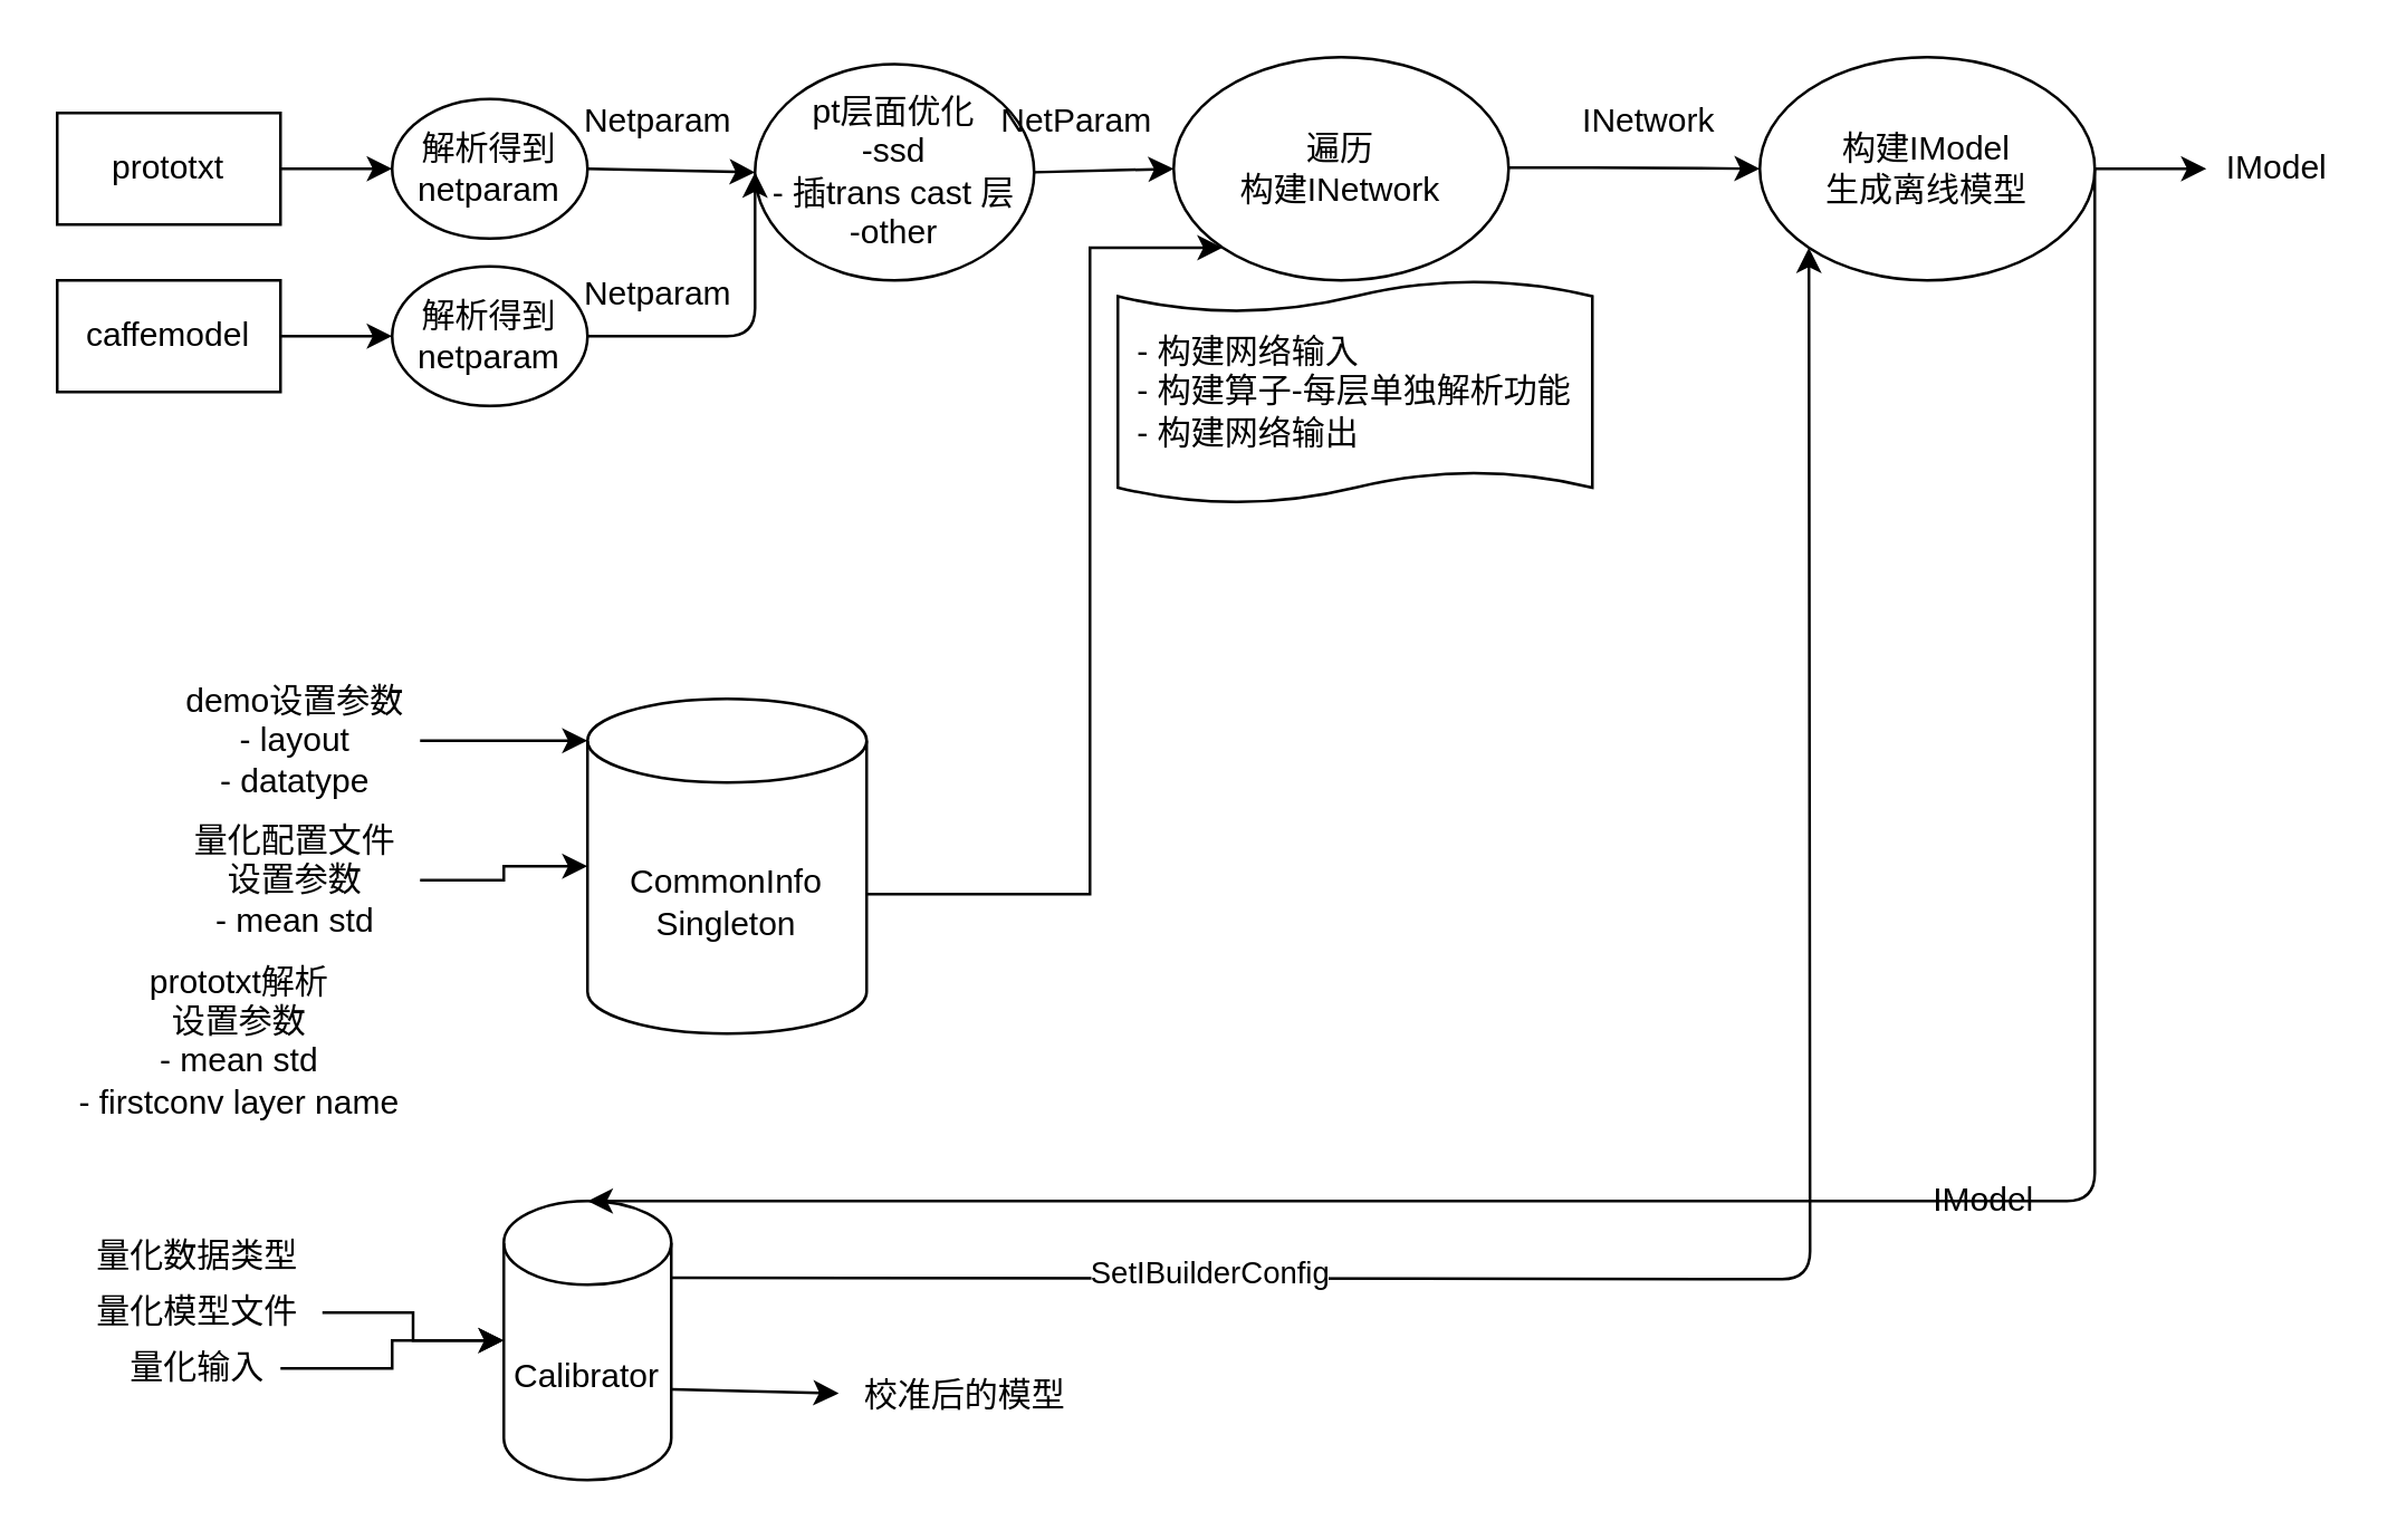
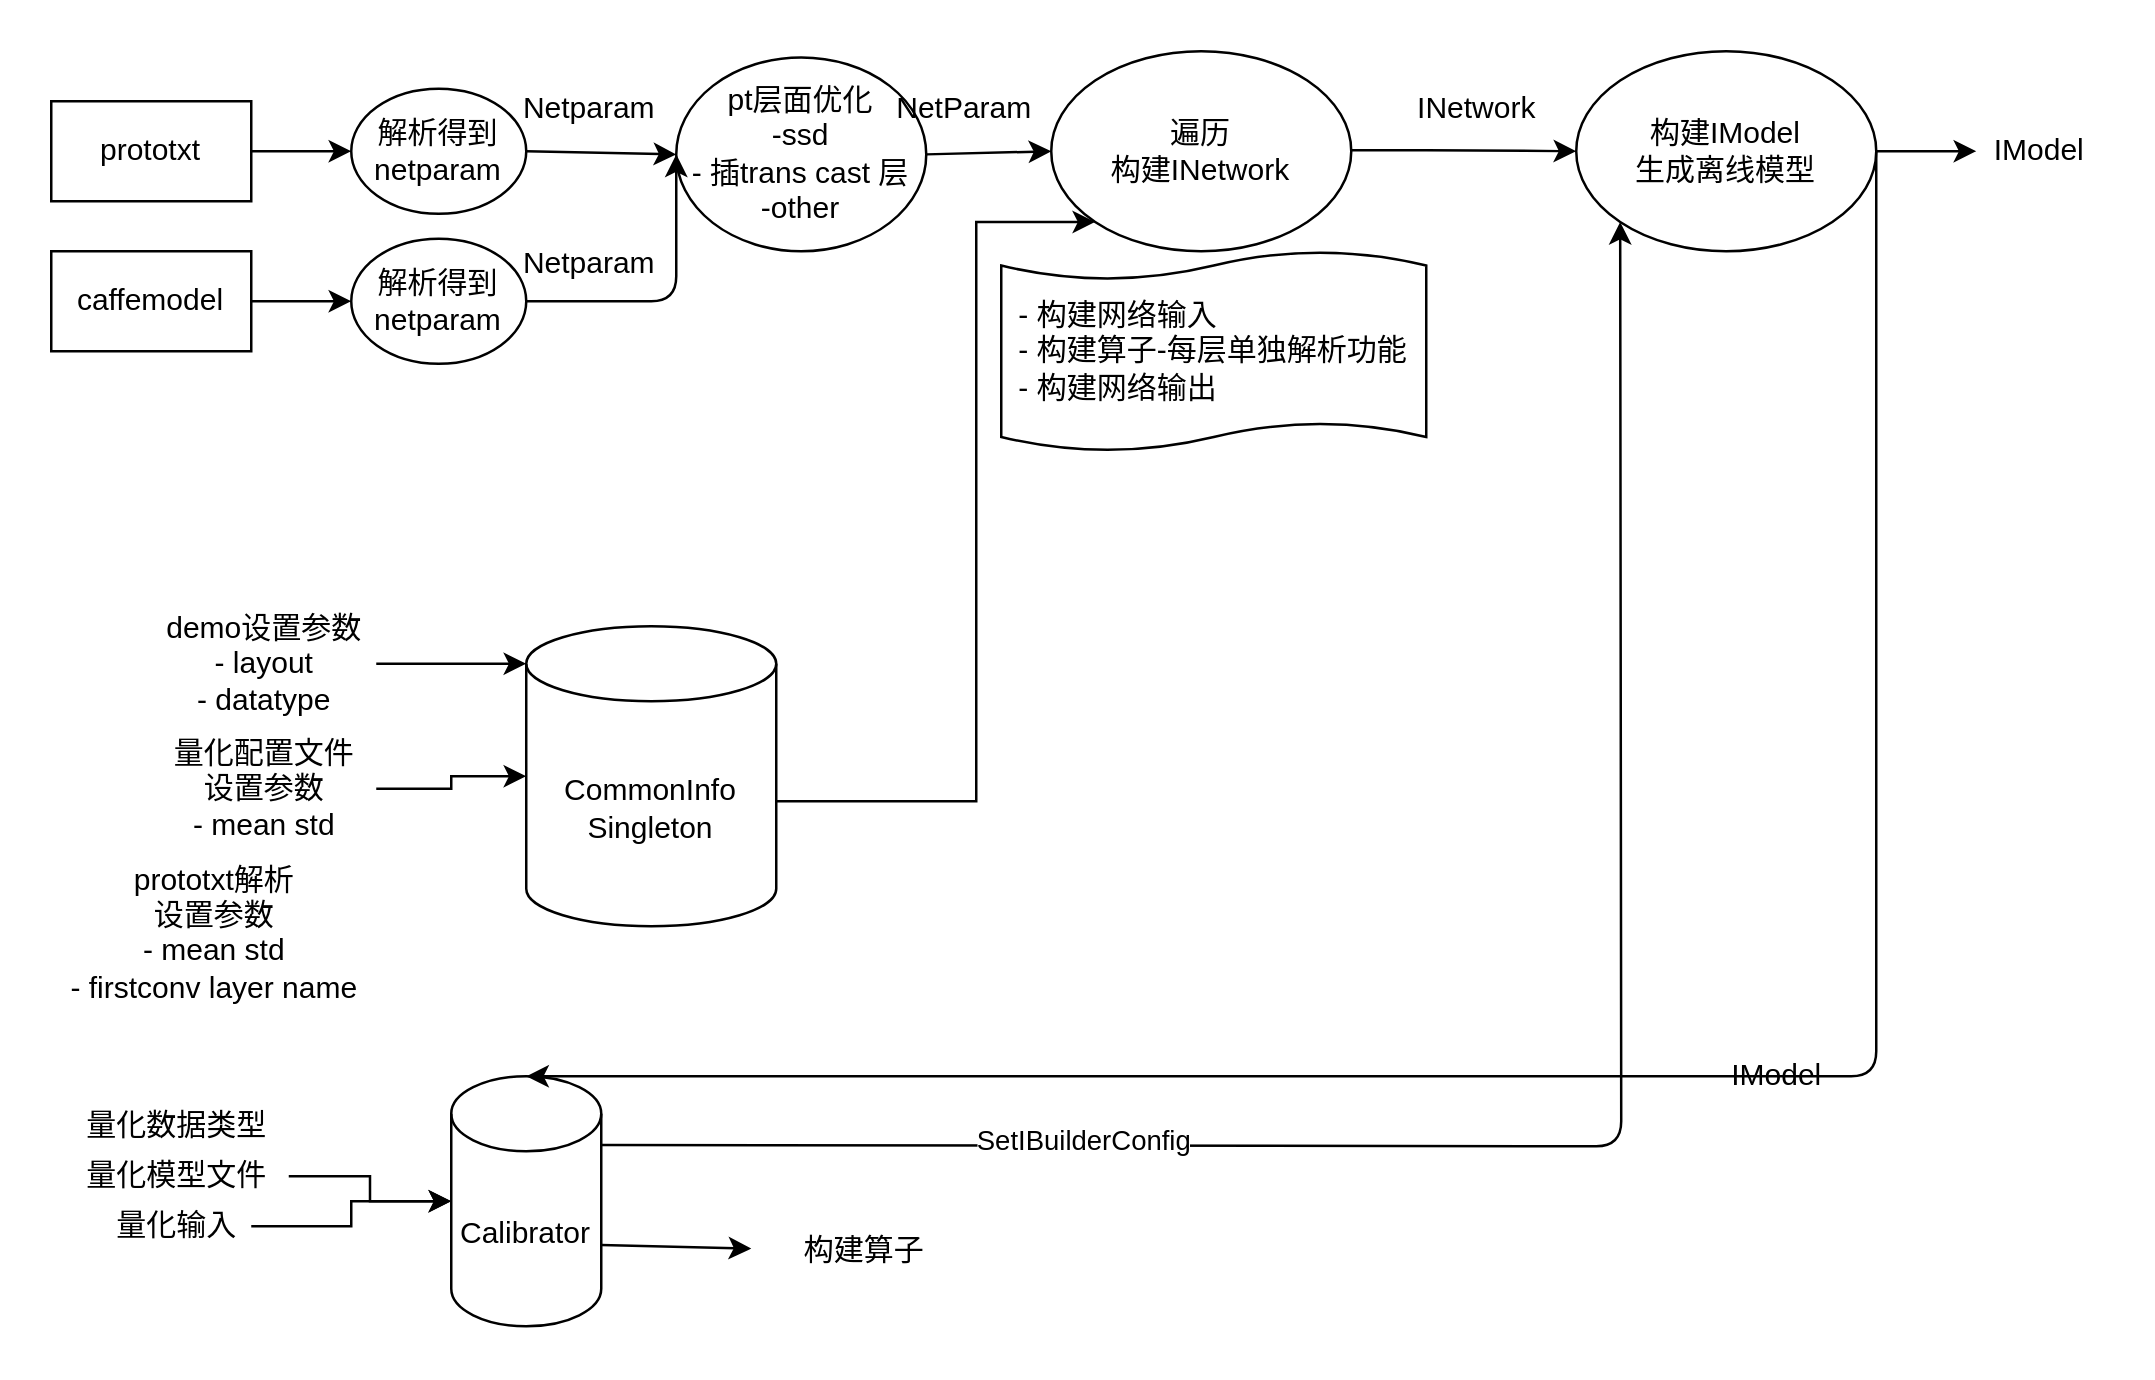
  <mxCell id="0" />
  <mxCell id="1" parent="0" />
  <mxCell id="2" value="prototxt" style="rounded=0;whiteSpace=wrap;html=1;" parent="1" vertex="1"><mxGeometry y="40" width="80" height="40" as="geometry" x="20" /></mxCell>
  <mxCell id="3" value="caffemodel" style="rounded=0;whiteSpace=wrap;html=1;" parent="1" vertex="1"><mxGeometry y="100" width="80" height="40" as="geometry" x="20" /></mxCell>
  <mxCell id="4" value="" style="endArrow=classic;html=1;exitX=1;exitY=0.5;exitDx=0;exitDy=0;" parent="1" source="3" edge="1"><mxGeometry width="50" height="50" relative="1" as="geometry"><mxPoint x="140" y="160" as="sourcePoint" /><mxPoint x="140" y="120" as="targetPoint" /></mxGeometry></mxCell>
  <mxCell id="5" value="pt层面优化&lt;br&gt;&lt;div&gt;-ssd&lt;/div&gt;&lt;div&gt;- 插trans cast 层&lt;br&gt;&lt;/div&gt;-other" style="ellipse;whiteSpace=wrap;html=1;" parent="1" vertex="1"><mxGeometry x="270" y="22.5" width="100" height="77.5" as="geometry" /></mxCell>
  <mxCell id="6" value="" style="endArrow=classic;html=1;exitX=1;exitY=0.5;exitDx=0;exitDy=0;" parent="1" source="2" edge="1"><mxGeometry width="50" height="50" relative="1" as="geometry"><mxPoint x="50" y="220" as="sourcePoint" /><mxPoint x="140" y="60" as="targetPoint" /><Array as="points" /></mxGeometry></mxCell>
  <mxCell id="7" value="" style="endArrow=classic;html=1;exitX=1;exitY=0.5;exitDx=0;exitDy=0;entryX=0;entryY=0.5;entryDx=0;entryDy=0;" parent="1" target="5" edge="1"><mxGeometry width="50" height="50" relative="1" as="geometry"><mxPoint x="210" y="60" as="sourcePoint" /><mxPoint x="250" y="60" as="targetPoint" /><Array as="points" /></mxGeometry></mxCell>
  <mxCell id="8" value="解析得到netparam" style="ellipse;whiteSpace=wrap;html=1;" parent="1" vertex="1"><mxGeometry x="140" y="35" width="70" height="50" as="geometry" /></mxCell>
  <mxCell id="9" value="解析得到netparam" style="ellipse;whiteSpace=wrap;html=1;" parent="1" vertex="1"><mxGeometry x="140" y="95" width="70" height="50" as="geometry" /></mxCell>
  <mxCell id="10" value="" style="endArrow=classic;html=1;exitX=1;exitY=0.5;exitDx=0;exitDy=0;entryX=0;entryY=0.5;entryDx=0;entryDy=0;" parent="1" source="9" target="5" edge="1"><mxGeometry width="50" height="50" relative="1" as="geometry"><mxPoint x="230" y="200" as="sourcePoint" /><mxPoint x="280" y="150" as="targetPoint" /><Array as="points"><mxPoint x="270" y="120" /></Array></mxGeometry></mxCell>
  <mxCell id="11" value="" style="endArrow=classic;html=1;exitX=1;exitY=0.5;exitDx=0;exitDy=0;entryX=0;entryY=0.5;entryDx=0;entryDy=0;" parent="1" source="5" target="12" edge="1"><mxGeometry width="50" height="50" relative="1" as="geometry"><mxPoint x="350" y="180" as="sourcePoint" /><mxPoint x="400" y="60" as="targetPoint" /></mxGeometry></mxCell>
  <mxCell id="12" value="遍历&lt;br&gt;构建INetwork" style="ellipse;whiteSpace=wrap;html=1;" parent="1" vertex="1"><mxGeometry x="420" y="20" width="120" height="80" as="geometry" /></mxCell>
  <mxCell id="13" value="&lt;div align=&quot;left&quot;&gt;&lt;span&gt;- 构建网络输入&lt;/span&gt;&lt;br&gt;&lt;span&gt;- 构建算子-每层单独解析功能&lt;/span&gt;&lt;br&gt;&lt;span&gt;- 构建网络输出&lt;/span&gt;&lt;/div&gt;" style="shape=tape;whiteSpace=wrap;html=1;size=0.143;" parent="1" vertex="1"><mxGeometry x="400" y="100" width="170" height="80" as="geometry" /></mxCell>
  <mxCell id="14" value="" style="endArrow=classic;html=1;exitX=1;exitY=0.5;exitDx=0;exitDy=0;entryX=0;entryY=0.5;entryDx=0;entryDy=0;" parent="1" target="20" edge="1"><mxGeometry width="50" height="50" relative="1" as="geometry"><mxPoint x="540" y="59.58" as="sourcePoint" /><mxPoint x="630" y="60" as="targetPoint" /><Array as="points"><mxPoint x="580" y="59.58" /></Array></mxGeometry></mxCell>
  <mxCell id="15" value="NetParam" style="text;html=1;align=center;verticalAlign=middle;resizable=0;points=[];autosize=1;" parent="1" vertex="1"><mxGeometry x="350" y="32.5" width="70" height="20" as="geometry" /></mxCell>
  <mxCell id="16" value="&lt;div&gt;INetwork&lt;/div&gt;" style="text;html=1;align=center;verticalAlign=middle;resizable=0;points=[];autosize=1;" parent="1" vertex="1"><mxGeometry x="560" y="32.5" width="60" height="20" as="geometry" /></mxCell>
  <mxCell id="17" value="Netparam" style="text;html=1;align=center;verticalAlign=middle;resizable=0;points=[];autosize=1;" parent="1" vertex="1"><mxGeometry x="200" y="32.5" width="70" height="20" as="geometry" /></mxCell>
  <mxCell id="18" value="Netparam" style="text;html=1;align=center;verticalAlign=middle;resizable=0;points=[];autosize=1;" parent="1" vertex="1"><mxGeometry x="200" y="95" width="70" height="20" as="geometry" /></mxCell>
  <mxCell id="19" value="" style="edgeStyle=orthogonalEdgeStyle;rounded=0;orthogonalLoop=1;jettySize=auto;html=1;" parent="1" source="20" target="21" edge="1"><mxGeometry relative="1" as="geometry"><mxPoint x="780" y="50" as="targetPoint" /></mxGeometry></mxCell>
  <mxCell id="20" value="&lt;div&gt;构建IModel&lt;/div&gt;&lt;div&gt;生成离线模型&lt;br&gt;&lt;/div&gt;" style="ellipse;whiteSpace=wrap;html=1;" parent="1" vertex="1"><mxGeometry x="630" y="20" width="120" height="80" as="geometry" /></mxCell>
  <mxCell id="21" value="&lt;div&gt;IModel&lt;/div&gt;" style="text;html=1;align=center;verticalAlign=middle;resizable=0;points=[];autosize=1;" parent="1" vertex="1"><mxGeometry x="790" y="50" width="50" height="20" as="geometry" /></mxCell>
  <mxCell id="22" style="edgeStyle=orthogonalEdgeStyle;rounded=0;orthogonalLoop=1;jettySize=auto;html=1;entryX=0;entryY=1;entryDx=0;entryDy=0;" edge="1" parent="1" source="23" target="12"><mxGeometry relative="1" as="geometry"><Array as="points"><mxPoint x="390" y="320" /><mxPoint x="390" y="88" /></Array></mxGeometry></mxCell>
  <mxCell id="23" value="&lt;div&gt;CommonInfo&lt;/div&gt;&lt;div&gt;Singleton&lt;br&gt;&lt;/div&gt;" style="shape=cylinder3;whiteSpace=wrap;html=1;boundedLbl=1;backgroundOutline=1;size=15;" vertex="1" parent="1"><mxGeometry x="210" y="250" width="100" height="120" as="geometry" /></mxCell>
  <mxCell id="24" value="" style="endArrow=classic;html=1;entryX=0;entryY=0;entryDx=0;entryDy=15;entryPerimeter=0;" edge="1" parent="1" source="25" target="23"><mxGeometry width="50" height="50" relative="1" as="geometry"><mxPoint x="160" y="265" as="sourcePoint" /><mxPoint x="200" y="270" as="targetPoint" /></mxGeometry></mxCell>
  <mxCell id="25" value="&lt;div&gt;demo设置参数&lt;/div&gt;&lt;div&gt;- layout&lt;/div&gt;&lt;div&gt;- datatype&lt;br&gt;&lt;/div&gt;" style="text;html=1;align=center;verticalAlign=middle;resizable=0;points=[];autosize=1;" vertex="1" parent="1"><mxGeometry x="60" y="240" width="90" height="50" as="geometry" /></mxCell>
  <mxCell id="26" value="" style="edgeStyle=orthogonalEdgeStyle;rounded=0;orthogonalLoop=1;jettySize=auto;html=1;" edge="1" parent="1" source="27" target="23"><mxGeometry relative="1" as="geometry" /></mxCell>
  <mxCell id="27" value="&lt;div&gt;量化配置文件&lt;/div&gt;&lt;div&gt;设置参数&lt;/div&gt;&lt;div&gt;- mean std&lt;br&gt;&lt;/div&gt;" style="text;html=1;align=center;verticalAlign=middle;resizable=0;points=[];autosize=1;" vertex="1" parent="1"><mxGeometry x="60" y="290" width="90" height="50" as="geometry" /></mxCell>
  <mxCell id="28" value="&lt;div&gt;prototxt解析&lt;/div&gt;&lt;div&gt;设置参数&lt;/div&gt;&lt;div&gt;- mean std&lt;/div&gt;&lt;div&gt;- firstconv layer name&lt;/div&gt;&lt;div&gt;&lt;br&gt;&lt;/div&gt;" style="text;html=1;align=center;verticalAlign=middle;resizable=0;points=[];autosize=1;" vertex="1" parent="1"><mxGeometry y="340" width="130" height="80" as="geometry" x="20" /></mxCell>
  <mxCell id="29" value="量化数据类型" style="text;html=1;align=center;verticalAlign=middle;resizable=0;points=[];autosize=1;" vertex="1" parent="1"><mxGeometry x="25" y="440" width="90" height="20" as="geometry" /></mxCell>
  <mxCell id="30" value="" style="edgeStyle=orthogonalEdgeStyle;rounded=0;orthogonalLoop=1;jettySize=auto;html=1;" edge="1" parent="1" source="31" target="34"><mxGeometry relative="1" as="geometry" /></mxCell>
  <mxCell id="31" value="量化模型文件" style="text;html=1;align=center;verticalAlign=middle;resizable=0;points=[];autosize=1;" vertex="1" parent="1"><mxGeometry x="25" y="460" width="90" height="20" as="geometry" /></mxCell>
  <mxCell id="32" value="" style="edgeStyle=orthogonalEdgeStyle;rounded=0;orthogonalLoop=1;jettySize=auto;html=1;" edge="1" parent="1" source="33" target="34"><mxGeometry relative="1" as="geometry" /></mxCell>
  <mxCell id="33" value="量化输入" style="text;html=1;align=center;verticalAlign=middle;resizable=0;points=[];autosize=1;" vertex="1" parent="1"><mxGeometry x="40" y="480" width="60" height="20" as="geometry" /></mxCell>
  <mxCell id="34" value="&lt;div&gt;Calibrator&lt;/div&gt;" style="shape=cylinder3;whiteSpace=wrap;html=1;boundedLbl=1;backgroundOutline=1;size=15;" vertex="1" parent="1"><mxGeometry x="180" y="430" width="60" height="100" as="geometry" /></mxCell>
  <mxCell id="35" value="" style="endArrow=classic;html=1;exitX=1;exitY=0;exitDx=0;exitDy=27.5;exitPerimeter=0;entryX=0;entryY=1;entryDx=0;entryDy=0;" edge="1" parent="1" source="34" target="20"><mxGeometry width="50" height="50" relative="1" as="geometry"><mxPoint x="410" y="310" as="sourcePoint" /><mxPoint x="460" y="260" as="targetPoint" /><Array as="points"><mxPoint x="648" y="458" /></Array></mxGeometry></mxCell>
  <mxCell id="36" value="SetIBuilderConfig" style="edgeLabel;html=1;align=center;verticalAlign=middle;resizable=0;points=[];" vertex="1" connectable="0" parent="35"><mxGeometry x="-0.506" y="2" relative="1" as="geometry"><mxPoint as="offset" /></mxGeometry></mxCell>
  <mxCell id="37" value="" style="endArrow=classic;html=1;entryX=0.5;entryY=0;entryDx=0;entryDy=0;entryPerimeter=0;exitX=1;exitY=0.5;exitDx=0;exitDy=0;" edge="1" parent="1" source="20" target="34"><mxGeometry width="50" height="50" relative="1" as="geometry"><mxPoint x="710" y="300" as="sourcePoint" /><mxPoint x="760" y="250" as="targetPoint" /><Array as="points"><mxPoint x="750" y="430" /></Array></mxGeometry></mxCell>
  <mxCell id="38" value="&lt;div&gt;IModel&lt;/div&gt;" style="text;html=1;align=center;verticalAlign=middle;resizable=0;points=[];autosize=1;" vertex="1" parent="1"><mxGeometry x="685" y="420" width="50" height="20" as="geometry" /></mxCell>
  <mxCell id="39" value="" style="endArrow=classic;html=1;exitX=1;exitY=0;exitDx=0;exitDy=67.5;exitPerimeter=0;" edge="1" parent="1" source="34" target="40"><mxGeometry width="50" height="50" relative="1" as="geometry"><mxPoint x="270" y="490" as="sourcePoint" /><mxPoint x="300" y="498" as="targetPoint" /></mxGeometry></mxCell>
- <mxCell id="40" value="校准后的模型" style="text;html=1;align=center;verticalAlign=middle;resizable=0;points=[];autosize=1;" vertex="1" parent="1"><mxGeometry x="300" y="490" width="90" height="20" as="geometry" /></mxCell>
+ <mxCell id="40" value="构建算子" style="text;html=1;align=center;verticalAlign=middle;resizable=0;points=[];autosize=1;" vertex="1" parent="1"><mxGeometry x="300" y="490" width="90" height="20" as="geometry" /></mxCell>
